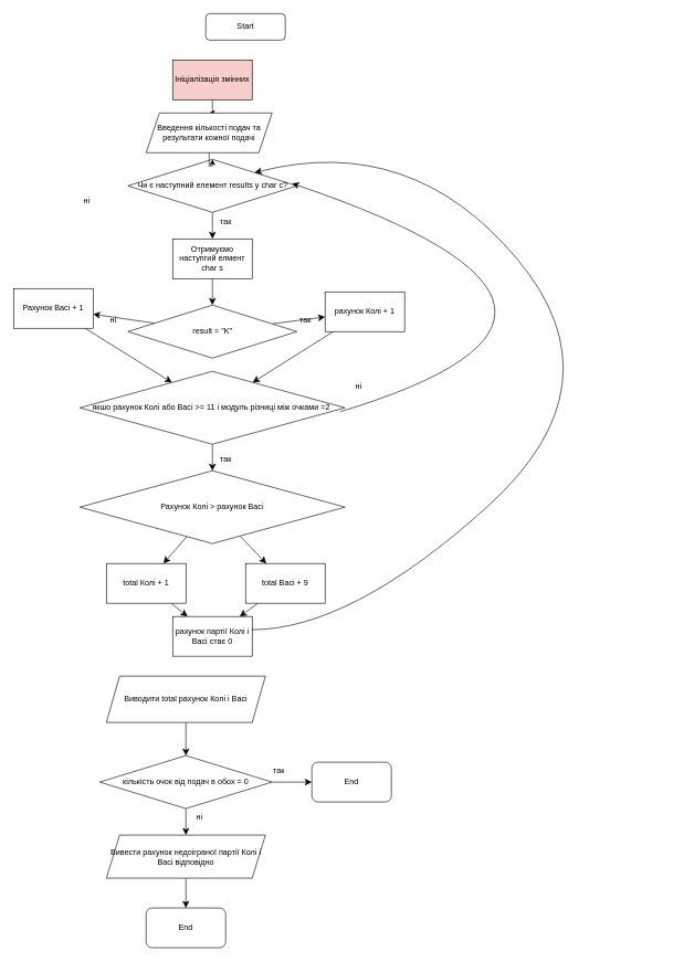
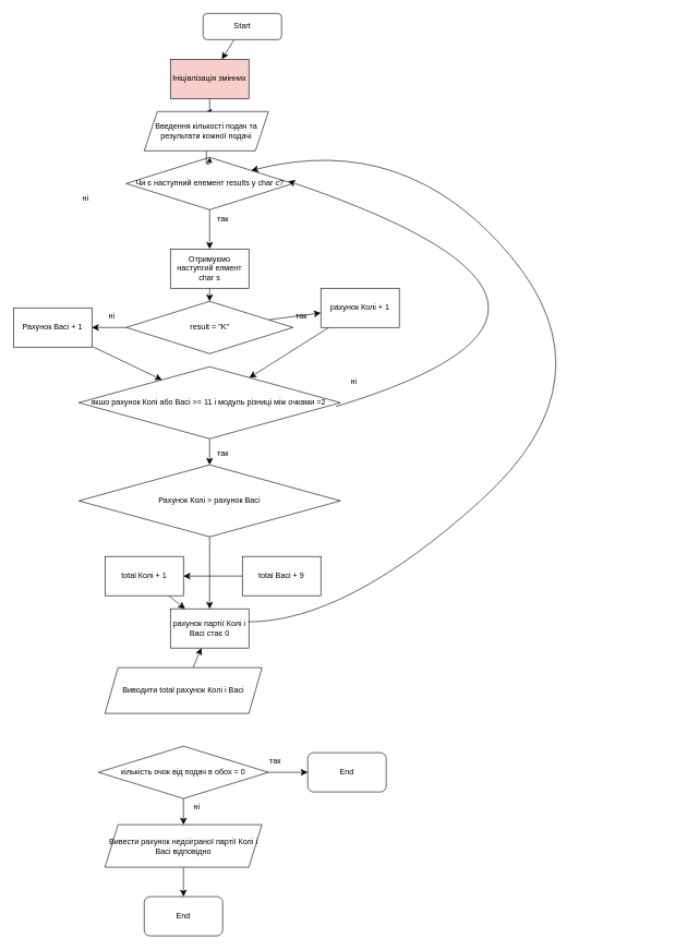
  <mxCell id="0" />
  <mxCell id="1" parent="0" />
+ <mxCell id="2" value="" style="edgeStyle=none;curved=1;rounded=0;orthogonalLoop=1;jettySize=auto;html=1;fontSize=12;startSize=8;endSize=8;" edge="1" parent="1" source="3" target="5"><mxGeometry relative="1" as="geometry" /></mxCell>
  <mxCell id="3" value="Start" style="rounded=1;whiteSpace=wrap;html=1;fontSize=12;glass=0;strokeWidth=1;shadow=0;" vertex="1" parent="1"><mxGeometry x="310" y="20" width="120" height="40" as="geometry" /></mxCell>
  <mxCell id="4" value="" style="edgeStyle=orthogonalEdgeStyle;rounded=0;orthogonalLoop=1;jettySize=auto;html=1;" edge="1" parent="1" source="5" target="40"><mxGeometry relative="1" as="geometry" /></mxCell>
  <mxCell id="5" value="Ініціалізація змінних" style="rounded=0;whiteSpace=wrap;html=1;fillColor=#f8cecc;" vertex="1" parent="1"><mxGeometry x="260" y="90" width="120" height="60" as="geometry" /></mxCell>
  <mxCell id="6" value="" style="edgeStyle=none;curved=1;rounded=0;orthogonalLoop=1;jettySize=auto;html=1;fontSize=12;startSize=8;endSize=8;" edge="1" parent="1" source="7" target="16"><mxGeometry relative="1" as="geometry" /></mxCell>
  <mxCell id="7" value="Чи є наступний елемент results у char c?" style="rhombus;whiteSpace=wrap;html=1;rounded=0;" vertex="1" parent="1"><mxGeometry x="192.5" y="240" width="255" height="80" as="geometry" /></mxCell>
  <mxCell id="8" value="" style="edgeStyle=none;curved=1;rounded=0;orthogonalLoop=1;jettySize=auto;html=1;fontSize=12;startSize=8;endSize=8;" edge="1" parent="1" source="10" target="12"><mxGeometry relative="1" as="geometry" /></mxCell>
  <mxCell id="9" value="" style="edgeStyle=none;curved=1;rounded=0;orthogonalLoop=1;jettySize=auto;html=1;fontSize=12;startSize=8;endSize=8;" edge="1" parent="1" source="10" target="14"><mxGeometry relative="1" as="geometry" /></mxCell>
  <mxCell id="10" value="result = &quot;K&quot;" style="rhombus;whiteSpace=wrap;html=1;rounded=0;" vertex="1" parent="1"><mxGeometry x="192.5" y="460" width="255" height="80" as="geometry" /></mxCell>
  <mxCell id="11" value="" style="edgeStyle=none;curved=1;rounded=0;orthogonalLoop=1;jettySize=auto;html=1;fontSize=12;startSize=8;endSize=8;" edge="1" parent="1" source="12" target="18"><mxGeometry relative="1" as="geometry" /></mxCell>
  <mxCell id="12" value="рахунок Колі + 1" style="whiteSpace=wrap;html=1;rounded=0;" vertex="1" parent="1"><mxGeometry x="490" y="440" width="120" height="60" as="geometry" /></mxCell>
  <mxCell id="13" value="" style="edgeStyle=none;curved=1;rounded=0;orthogonalLoop=1;jettySize=auto;html=1;fontSize=12;startSize=8;endSize=8;" edge="1" parent="1" source="14" target="18"><mxGeometry relative="1" as="geometry" /></mxCell>
- <mxCell id="14" value="Рахунок Васі + 1" style="whiteSpace=wrap;html=1;rounded=0;" vertex="1" parent="1"><mxGeometry x="20" y="435" width="120" height="60" as="geometry" /></mxCell>
+ <mxCell id="14" value="Рахунок Васі + 1" style="whiteSpace=wrap;html=1;rounded=0;" vertex="1" parent="1"><mxGeometry x="20" y="470" width="120" height="60" as="geometry" /></mxCell>
  <mxCell id="15" value="" style="edgeStyle=none;curved=1;rounded=0;orthogonalLoop=1;jettySize=auto;html=1;fontSize=12;startSize=8;endSize=8;" edge="1" parent="1" source="16" target="10"><mxGeometry relative="1" as="geometry" /></mxCell>
- <mxCell id="16" value="Отримуємо наступгий елмент char s" style="rounded=0;whiteSpace=wrap;html=1;" vertex="1" parent="1"><mxGeometry x="260" y="360" width="120" height="60" as="geometry" /></mxCell>
+ <mxCell id="16" value="Отримуємо наступгий елмент char s" style="rounded=0;whiteSpace=wrap;html=1;" vertex="1" parent="1"><mxGeometry x="260" y="380" width="120" height="60" as="geometry" /></mxCell>
  <mxCell id="17" value="" style="edgeStyle=none;curved=1;rounded=0;orthogonalLoop=1;jettySize=auto;html=1;fontSize=12;startSize=8;endSize=8;" edge="1" parent="1" source="18" target="21"><mxGeometry relative="1" as="geometry" /></mxCell>
  <mxCell id="18" value="якшо рахунок Колі або Васі &amp;gt;= 11 і модуль різниці між очками =2&amp;nbsp;" style="rhombus;whiteSpace=wrap;html=1;" vertex="1" parent="1"><mxGeometry x="120" y="560" width="400" height="110" as="geometry" /></mxCell>
- <mxCell id="19" value="" style="edgeStyle=none;curved=1;rounded=0;orthogonalLoop=1;jettySize=auto;html=1;fontSize=12;startSize=8;endSize=8;" edge="1" parent="1" source="21" target="24"><mxGeometry relative="1" as="geometry" /></mxCell>
- <mxCell id="20" value="" style="edgeStyle=none;curved=1;rounded=0;orthogonalLoop=1;jettySize=auto;html=1;fontSize=12;startSize=8;endSize=8;" edge="1" parent="1" source="21" target="27"><mxGeometry relative="1" as="geometry" /></mxCell>
+ <mxCell id="19" value="" style="edgeStyle=none;curved=1;rounded=0;orthogonalLoop=1;jettySize=auto;html=1;fontSize=12;startSize=8;endSize=8;" edge="1" parent="1" source="21" target="28"><mxGeometry relative="1" as="geometry" /></mxCell>
  <mxCell id="21" value="Рахунок Колі &amp;gt; рахунок Васі" style="rhombus;whiteSpace=wrap;html=1;" vertex="1" parent="1"><mxGeometry x="120" y="710" width="400" height="110" as="geometry" /></mxCell>
  <mxCell id="22" value="" style="endArrow=classic;html=1;rounded=0;fontSize=12;startSize=8;endSize=8;curved=1;exitX=0.983;exitY=0.553;exitDx=0;exitDy=0;exitPerimeter=0;entryX=0.971;entryY=0.454;entryDx=0;entryDy=0;entryPerimeter=0;" edge="1" parent="1" source="18" target="7"><mxGeometry width="50" height="50" relative="1" as="geometry"><mxPoint x="300" y="670" as="sourcePoint" /><mxPoint x="350" y="620" as="targetPoint" /><Array as="points"><mxPoint x="1010" y="470" /></Array></mxGeometry></mxCell>
  <mxCell id="23" value="" style="edgeStyle=none;curved=1;rounded=0;orthogonalLoop=1;jettySize=auto;html=1;fontSize=12;startSize=8;endSize=8;" edge="1" parent="1" source="24" target="28"><mxGeometry relative="1" as="geometry" /></mxCell>
  <mxCell id="24" value="total Колі + 1" style="whiteSpace=wrap;html=1;" vertex="1" parent="1"><mxGeometry x="160" y="850" width="120" height="60" as="geometry" /></mxCell>
  <mxCell id="25" style="edgeStyle=none;curved=1;rounded=0;orthogonalLoop=1;jettySize=auto;html=1;exitX=0.75;exitY=1;exitDx=0;exitDy=0;fontSize=12;startSize=8;endSize=8;" edge="1" parent="1" source="24" target="24"><mxGeometry relative="1" as="geometry" /></mxCell>
- <mxCell id="26" value="" style="edgeStyle=none;curved=1;rounded=0;orthogonalLoop=1;jettySize=auto;html=1;fontSize=12;startSize=8;endSize=8;" edge="1" parent="1" source="27" target="28"><mxGeometry relative="1" as="geometry" /></mxCell>
+ <mxCell id="26" value="" style="edgeStyle=none;curved=1;rounded=0;orthogonalLoop=1;jettySize=auto;html=1;fontSize=12;startSize=8;endSize=8;" edge="1" parent="1" source="27" target="24"><mxGeometry relative="1" as="geometry" /></mxCell>
  <mxCell id="27" value="total Васі + 9" style="whiteSpace=wrap;html=1;" vertex="1" parent="1"><mxGeometry x="370" y="850" width="120" height="60" as="geometry" /></mxCell>
  <mxCell id="28" value="рахунок партії Колі і Васі стає 0" style="whiteSpace=wrap;html=1;" vertex="1" parent="1"><mxGeometry x="260" y="930" width="120" height="60" as="geometry" /></mxCell>
- <mxCell id="29" value="" style="edgeStyle=none;curved=1;rounded=0;orthogonalLoop=1;jettySize=auto;html=1;fontSize=12;startSize=8;endSize=8;" edge="1" parent="1" source="30" target="34"><mxGeometry relative="1" as="geometry" /></mxCell>
+ <mxCell id="29" value="" style="edgeStyle=none;curved=1;rounded=0;orthogonalLoop=1;jettySize=auto;html=1;fontSize=12;startSize=8;endSize=8;" edge="1" parent="1" source="30" target="28"><mxGeometry relative="1" as="geometry" /></mxCell>
  <mxCell id="30" value="Виводити total рахунок Колі і Васі" style="shape=parallelogram;perimeter=parallelogramPerimeter;whiteSpace=wrap;html=1;fixedSize=1;rounded=0;" vertex="1" parent="1"><mxGeometry x="160" y="1020" width="240" height="70" as="geometry" /></mxCell>
  <mxCell id="31" value="" style="endArrow=classic;html=1;rounded=0;fontSize=12;startSize=8;endSize=8;curved=1;exitX=1;exitY=0.5;exitDx=0;exitDy=0;entryX=1;entryY=0;entryDx=0;entryDy=0;" edge="1" parent="1" target="7"><mxGeometry width="50" height="50" relative="1" as="geometry"><mxPoint x="379" y="950" as="sourcePoint" /><mxPoint x="370" y="248.56" as="targetPoint" /><Array as="points"><mxPoint x="529" y="950" /><mxPoint x="939" y="580" /><mxPoint x="620" y="200" /></Array></mxGeometry></mxCell>
  <mxCell id="32" value="" style="edgeStyle=none;curved=1;rounded=0;orthogonalLoop=1;jettySize=auto;html=1;fontSize=12;startSize=8;endSize=8;" edge="1" parent="1" source="34" target="36"><mxGeometry relative="1" as="geometry" /></mxCell>
  <mxCell id="33" value="" style="edgeStyle=none;curved=1;rounded=0;orthogonalLoop=1;jettySize=auto;html=1;fontSize=12;startSize=8;endSize=8;" edge="1" parent="1" source="34" target="38"><mxGeometry relative="1" as="geometry" /></mxCell>
  <mxCell id="34" value="кількість очок від подач в обох = 0" style="rhombus;whiteSpace=wrap;html=1;rounded=0;" vertex="1" parent="1"><mxGeometry x="150" y="1140" width="260" height="80" as="geometry" /></mxCell>
  <mxCell id="35" value="" style="edgeStyle=none;curved=1;rounded=0;orthogonalLoop=1;jettySize=auto;html=1;fontSize=12;startSize=8;endSize=8;" edge="1" parent="1" source="36" target="37"><mxGeometry relative="1" as="geometry" /></mxCell>
  <mxCell id="36" value="Вивести рахунок недоіграної партії Колі і Васі відповідно" style="shape=parallelogram;perimeter=parallelogramPerimeter;whiteSpace=wrap;html=1;fixedSize=1;rounded=0;" vertex="1" parent="1"><mxGeometry x="160" y="1260" width="240" height="65" as="geometry" /></mxCell>
  <mxCell id="37" value="End" style="rounded=1;whiteSpace=wrap;html=1;" vertex="1" parent="1"><mxGeometry x="220" y="1370" width="120" height="60" as="geometry" /></mxCell>
  <mxCell id="38" value="End" style="rounded=1;whiteSpace=wrap;html=1;" vertex="1" parent="1"><mxGeometry x="470" y="1150" width="120" height="60" as="geometry" /></mxCell>
  <mxCell id="39" value="" style="edgeStyle=orthogonalEdgeStyle;rounded=0;orthogonalLoop=1;jettySize=auto;html=1;" edge="1" parent="1" source="40" target="7"><mxGeometry relative="1" as="geometry" /></mxCell>
  <mxCell id="40" value="Введення кількості подач та результати кожної подачі" style="shape=parallelogram;perimeter=parallelogramPerimeter;whiteSpace=wrap;html=1;fixedSize=1;" vertex="1" parent="1"><mxGeometry x="220" y="170" width="190" height="60" as="geometry" /></mxCell>
  <mxCell id="41" value="так" style="text;html=1;align=center;verticalAlign=middle;resizable=0;points=[];autosize=1;strokeColor=none;fillColor=none;" vertex="1" parent="1"><mxGeometry x="320" y="320" width="40" height="30" as="geometry" /></mxCell>
  <mxCell id="42" value="ні" style="text;html=1;align=center;verticalAlign=middle;resizable=0;points=[];autosize=1;strokeColor=none;fillColor=none;" vertex="1" parent="1"><mxGeometry x="115" y="288" width="30" height="30" as="geometry" /></mxCell>
  <mxCell id="43" value="так" style="text;html=1;align=center;verticalAlign=middle;resizable=0;points=[];autosize=1;strokeColor=none;fillColor=none;" vertex="1" parent="1"><mxGeometry x="440" y="468" width="40" height="30" as="geometry" /></mxCell>
  <mxCell id="44" value="ні" style="text;html=1;align=center;verticalAlign=middle;resizable=0;points=[];autosize=1;strokeColor=none;fillColor=none;" vertex="1" parent="1"><mxGeometry x="155" y="468" width="30" height="30" as="geometry" /></mxCell>
  <mxCell id="45" value="ні" style="text;html=1;align=center;verticalAlign=middle;resizable=0;points=[];autosize=1;strokeColor=none;fillColor=none;" vertex="1" parent="1"><mxGeometry x="525" y="568" width="30" height="30" as="geometry" /></mxCell>
  <mxCell id="46" value="так" style="text;html=1;align=center;verticalAlign=middle;resizable=0;points=[];autosize=1;strokeColor=none;fillColor=none;" vertex="1" parent="1"><mxGeometry x="320" y="678" width="40" height="30" as="geometry" /></mxCell>
  <mxCell id="47" value="так" style="text;html=1;align=center;verticalAlign=middle;resizable=0;points=[];autosize=1;strokeColor=none;fillColor=none;" vertex="1" parent="1"><mxGeometry x="400" y="1148" width="40" height="30" as="geometry" /></mxCell>
  <mxCell id="48" value="ні" style="text;html=1;align=center;verticalAlign=middle;resizable=0;points=[];autosize=1;strokeColor=none;fillColor=none;" vertex="1" parent="1"><mxGeometry x="285" y="1218" width="30" height="30" as="geometry" /></mxCell>
